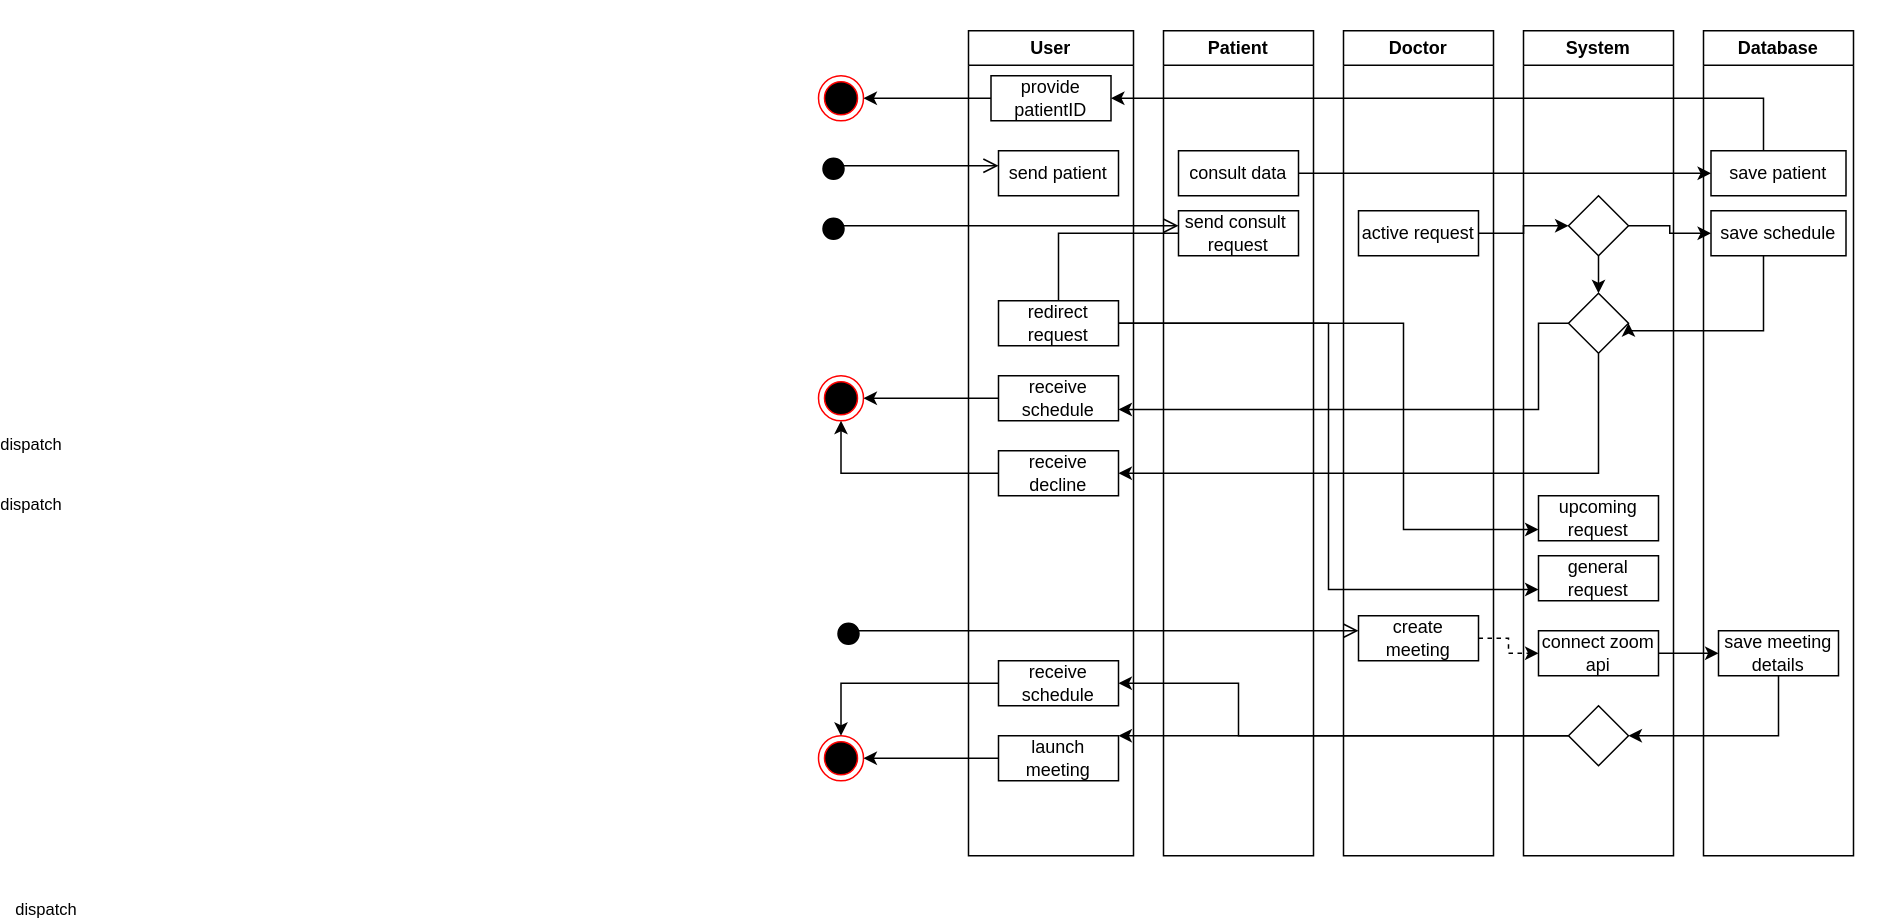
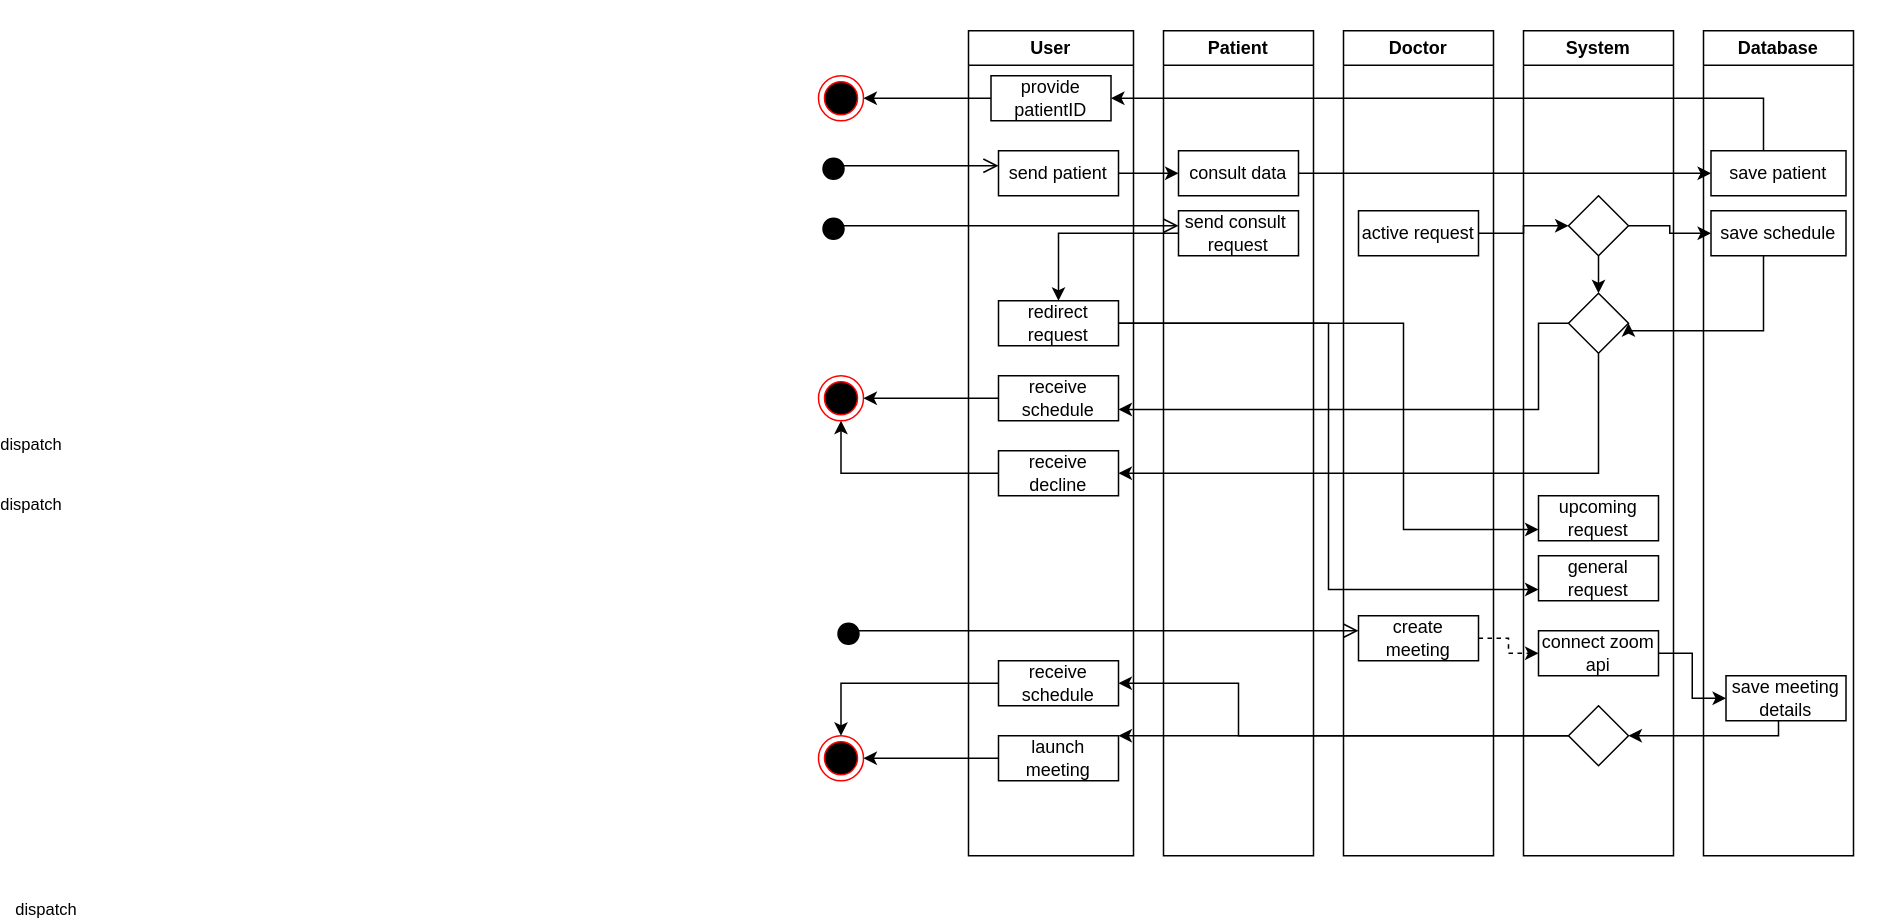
  <mxCell id="0" />
  <mxCell id="1" parent="0" />
  <mxCell id="2" value="User" style="swimlane;whiteSpace=wrap;html=1;" vertex="1" parent="1"><mxGeometry x="120" y="20" width="110" height="550" as="geometry" /></mxCell>
  <mxCell id="3" value="send patient" style="whiteSpace=wrap;html=1;" vertex="1" parent="2"><mxGeometry x="20" y="80" width="80" height="30" as="geometry" /></mxCell>
  <mxCell id="4" value="provide patientID" style="whiteSpace=wrap;html=1;" vertex="1" parent="2"><mxGeometry x="15" y="30" width="80" height="30" as="geometry" /></mxCell>
  <mxCell id="5" value="dispatch" style="html=1;verticalAlign=bottom;startArrow=circle;startFill=1;endArrow=open;startSize=6;endSize=8;edgeStyle=elbowEdgeStyle;elbow=vertical;curved=0;rounded=0;entryX=0;entryY=0.333;entryDx=0;entryDy=0;entryPerimeter=0;" edge="1" parent="2" target="12"><mxGeometry x="-1" y="275" width="80" relative="1" as="geometry"><mxPoint x="-90" y="140" as="sourcePoint" /><mxPoint x="130" y="130" as="targetPoint" /><Array as="points"><mxPoint x="-70" y="130" /></Array><mxPoint x="-260" y="185" as="offset" /></mxGeometry></mxCell>
  <mxCell id="6" value="redirect request" style="whiteSpace=wrap;html=1;" vertex="1" parent="2"><mxGeometry x="20" y="180" width="80" height="30" as="geometry" /></mxCell>
  <mxCell id="7" value="receive schedule" style="whiteSpace=wrap;html=1;" vertex="1" parent="2"><mxGeometry x="20" y="230" width="80" height="30" as="geometry" /></mxCell>
  <mxCell id="8" value="receive decline" style="whiteSpace=wrap;html=1;" vertex="1" parent="2"><mxGeometry x="20" y="280" width="80" height="30" as="geometry" /></mxCell>
  <mxCell id="9" value="receive schedule" style="whiteSpace=wrap;html=1;" vertex="1" parent="2"><mxGeometry x="20" y="420" width="80" height="30" as="geometry" /></mxCell>
  <mxCell id="10" value="launch meeting" style="whiteSpace=wrap;html=1;" vertex="1" parent="2"><mxGeometry x="20" y="470" width="80" height="30" as="geometry" /></mxCell>
  <mxCell id="11" value="Patient" style="swimlane;whiteSpace=wrap;html=1;startSize=23;" vertex="1" parent="1"><mxGeometry x="250" y="20" width="100" height="550" as="geometry" /></mxCell>
  <mxCell id="12" value="send consult&amp;nbsp; request" style="whiteSpace=wrap;html=1;" vertex="1" parent="11"><mxGeometry x="10" y="120" width="80" height="30" as="geometry" /></mxCell>
  <mxCell id="13" value="System" style="swimlane;whiteSpace=wrap;html=1;" vertex="1" parent="1"><mxGeometry x="490" y="20" width="100" height="550" as="geometry" /></mxCell>
  <mxCell id="14" value="" style="edgeStyle=orthogonalEdgeStyle;rounded=0;orthogonalLoop=1;jettySize=auto;html=1;" edge="1" parent="13" source="15" target="16"><mxGeometry relative="1" as="geometry" /></mxCell>
  <mxCell id="15" value="" style="rhombus;whiteSpace=wrap;html=1;" vertex="1" parent="13"><mxGeometry x="30" y="110" width="40" height="40" as="geometry" /></mxCell>
  <mxCell id="16" value="" style="rhombus;whiteSpace=wrap;html=1;" vertex="1" parent="13"><mxGeometry x="30" y="175" width="40" height="40" as="geometry" /></mxCell>
  <mxCell id="17" value="upcoming request" style="whiteSpace=wrap;html=1;" vertex="1" parent="13"><mxGeometry x="10" y="310" width="80" height="30" as="geometry" /></mxCell>
  <mxCell id="18" value="general request" style="whiteSpace=wrap;html=1;" vertex="1" parent="13"><mxGeometry x="10" y="350" width="80" height="30" as="geometry" /></mxCell>
  <mxCell id="19" value="connect zoom api" style="whiteSpace=wrap;html=1;" vertex="1" parent="13"><mxGeometry x="10" y="400" width="80" height="30" as="geometry" /></mxCell>
  <mxCell id="20" value="" style="rhombus;whiteSpace=wrap;html=1;" vertex="1" parent="13"><mxGeometry x="30" y="450" width="40" height="40" as="geometry" /></mxCell>
  <mxCell id="21" value="Doctor" style="swimlane;whiteSpace=wrap;html=1;" vertex="1" parent="1"><mxGeometry x="370" y="20" width="100" height="550" as="geometry" /></mxCell>
  <mxCell id="22" value="active request" style="whiteSpace=wrap;html=1;" vertex="1" parent="21"><mxGeometry x="10" y="120" width="80" height="30" as="geometry" /></mxCell>
  <mxCell id="23" value="create meeting" style="whiteSpace=wrap;html=1;" vertex="1" parent="21"><mxGeometry x="10" y="390" width="80" height="30" as="geometry" /></mxCell>
  <mxCell id="24" value="Database" style="swimlane;whiteSpace=wrap;html=1;" vertex="1" parent="1"><mxGeometry x="610" y="20" width="100" height="550" as="geometry" /></mxCell>
  <mxCell id="25" value="save patient" style="whiteSpace=wrap;html=1;" vertex="1" parent="24"><mxGeometry x="5" y="80" width="90" height="30" as="geometry" /></mxCell>
  <mxCell id="26" value="save schedule" style="whiteSpace=wrap;html=1;" vertex="1" parent="24"><mxGeometry x="5" y="120" width="90" height="30" as="geometry" /></mxCell>
- <mxCell id="27" value="save meeting details" style="whiteSpace=wrap;html=1;" vertex="1" parent="24"><mxGeometry x="10" y="400" width="80" height="30" as="geometry" /></mxCell>
+ <mxCell id="27" value="save meeting details" style="whiteSpace=wrap;html=1;" vertex="1" parent="24"><mxGeometry x="15" y="430" width="80" height="30" as="geometry" /></mxCell>
  <mxCell id="28" value="dispatch" style="html=1;verticalAlign=bottom;startArrow=circle;startFill=1;endArrow=open;startSize=6;endSize=8;edgeStyle=elbowEdgeStyle;elbow=vertical;curved=0;rounded=0;" edge="1" parent="1"><mxGeometry x="-1" y="275" width="80" relative="1" as="geometry"><mxPoint x="30" y="120" as="sourcePoint" /><mxPoint x="140" y="110" as="targetPoint" /><Array as="points"><mxPoint x="50" y="110" /></Array><mxPoint x="-260" y="185" as="offset" /></mxGeometry></mxCell>
  <mxCell id="29" value="dispatch" style="html=1;verticalAlign=bottom;startArrow=circle;startFill=1;endArrow=open;startSize=6;endSize=8;edgeStyle=elbowEdgeStyle;elbow=vertical;curved=0;rounded=0;" edge="1" parent="1"><mxGeometry x="-1" y="275" width="80" relative="1" as="geometry"><mxPoint x="40" y="430" as="sourcePoint" /><mxPoint x="380" y="420" as="targetPoint" /><Array as="points"><mxPoint x="60" y="420" /></Array><mxPoint x="-260" y="185" as="offset" /></mxGeometry></mxCell>
  <mxCell id="30" style="edgeStyle=orthogonalEdgeStyle;rounded=0;orthogonalLoop=1;jettySize=auto;html=1;entryX=0;entryY=0.5;entryDx=0;entryDy=0;" edge="1" parent="1" source="31" target="25"><mxGeometry relative="1" as="geometry" /></mxCell>
  <mxCell id="31" value="consult data" style="whiteSpace=wrap;html=1;" vertex="1" parent="1"><mxGeometry x="260" y="100" width="80" height="30" as="geometry" /></mxCell>
+ <mxCell id="32" value="" style="edgeStyle=orthogonalEdgeStyle;rounded=0;orthogonalLoop=1;jettySize=auto;html=1;" edge="1" parent="1" source="3" target="31"><mxGeometry relative="1" as="geometry" /></mxCell>
  <mxCell id="33" style="edgeStyle=orthogonalEdgeStyle;rounded=0;orthogonalLoop=1;jettySize=auto;html=1;entryX=1;entryY=0.5;entryDx=0;entryDy=0;" edge="1" parent="1" source="25" target="4"><mxGeometry relative="1" as="geometry"><Array as="points"><mxPoint x="650" y="65" /></Array></mxGeometry></mxCell>
  <mxCell id="34" value="" style="ellipse;html=1;shape=endState;fillColor=#000000;strokeColor=#ff0000;" vertex="1" parent="1"><mxGeometry x="20" y="50" width="30" height="30" as="geometry" /></mxCell>
  <mxCell id="35" value="" style="ellipse;html=1;shape=endState;fillColor=#000000;strokeColor=#ff0000;" vertex="1" parent="1"><mxGeometry x="20" y="250" width="30" height="30" as="geometry" /></mxCell>
  <mxCell id="36" value="" style="ellipse;html=1;shape=endState;fillColor=#000000;strokeColor=#ff0000;" vertex="1" parent="1"><mxGeometry x="20" y="490" width="30" height="30" as="geometry" /></mxCell>
  <mxCell id="37" style="edgeStyle=orthogonalEdgeStyle;rounded=0;orthogonalLoop=1;jettySize=auto;html=1;entryX=1;entryY=0.5;entryDx=0;entryDy=0;" edge="1" parent="1" source="4" target="34"><mxGeometry relative="1" as="geometry"><mxPoint x="80" y="65" as="targetPoint" /><Array as="points" /></mxGeometry></mxCell>
- <mxCell id="38" style="edgeStyle=orthogonalEdgeStyle;rounded=0;orthogonalLoop=1;jettySize=auto;html=1;entryX=0.5;entryY=0;entryDx=0;entryDy=0;endArrow=none;" edge="1" parent="1" source="12" target="6"><mxGeometry relative="1" as="geometry" /></mxCell>
+ <mxCell id="38" style="edgeStyle=orthogonalEdgeStyle;rounded=0;orthogonalLoop=1;jettySize=auto;html=1;entryX=0.5;entryY=0;entryDx=0;entryDy=0;" edge="1" parent="1" source="12" target="6"><mxGeometry relative="1" as="geometry" /></mxCell>
  <mxCell id="39" value="" style="edgeStyle=orthogonalEdgeStyle;rounded=0;orthogonalLoop=1;jettySize=auto;html=1;" edge="1" parent="1" source="22" target="15"><mxGeometry relative="1" as="geometry" /></mxCell>
  <mxCell id="40" value="" style="edgeStyle=orthogonalEdgeStyle;rounded=0;orthogonalLoop=1;jettySize=auto;html=1;" edge="1" parent="1" source="15" target="26"><mxGeometry relative="1" as="geometry" /></mxCell>
  <mxCell id="41" style="edgeStyle=orthogonalEdgeStyle;rounded=0;orthogonalLoop=1;jettySize=auto;html=1;entryX=1;entryY=0.5;entryDx=0;entryDy=0;" edge="1" parent="1" source="26" target="16"><mxGeometry relative="1" as="geometry"><Array as="points"><mxPoint x="650" y="220" /><mxPoint x="560" y="220" /></Array></mxGeometry></mxCell>
  <mxCell id="42" style="edgeStyle=orthogonalEdgeStyle;rounded=0;orthogonalLoop=1;jettySize=auto;html=1;entryX=1;entryY=0.75;entryDx=0;entryDy=0;" edge="1" parent="1" source="16" target="7"><mxGeometry relative="1" as="geometry"><Array as="points"><mxPoint x="500" y="215" /><mxPoint x="500" y="273" /></Array></mxGeometry></mxCell>
  <mxCell id="43" style="edgeStyle=orthogonalEdgeStyle;rounded=0;orthogonalLoop=1;jettySize=auto;html=1;entryX=1;entryY=0.5;entryDx=0;entryDy=0;" edge="1" parent="1" source="16" target="8"><mxGeometry relative="1" as="geometry"><Array as="points"><mxPoint x="540" y="315" /></Array></mxGeometry></mxCell>
  <mxCell id="44" style="edgeStyle=orthogonalEdgeStyle;rounded=0;orthogonalLoop=1;jettySize=auto;html=1;entryX=0;entryY=0.75;entryDx=0;entryDy=0;" edge="1" parent="1" source="6" target="17"><mxGeometry relative="1" as="geometry"><Array as="points"><mxPoint x="410" y="215" /><mxPoint x="410" y="353" /></Array></mxGeometry></mxCell>
  <mxCell id="45" style="edgeStyle=orthogonalEdgeStyle;rounded=0;orthogonalLoop=1;jettySize=auto;html=1;entryX=0;entryY=0.75;entryDx=0;entryDy=0;" edge="1" parent="1" source="6" target="18"><mxGeometry relative="1" as="geometry" /></mxCell>
  <mxCell id="46" value="" style="edgeStyle=orthogonalEdgeStyle;rounded=0;orthogonalLoop=1;jettySize=auto;html=1;" edge="1" parent="1" source="7" target="35"><mxGeometry relative="1" as="geometry" /></mxCell>
  <mxCell id="47" style="edgeStyle=orthogonalEdgeStyle;rounded=0;orthogonalLoop=1;jettySize=auto;html=1;entryX=0.5;entryY=1;entryDx=0;entryDy=0;" edge="1" parent="1" source="8" target="35"><mxGeometry relative="1" as="geometry" /></mxCell>
  <mxCell id="48" value="" style="edgeStyle=orthogonalEdgeStyle;rounded=0;orthogonalLoop=1;jettySize=auto;html=1;dashed=1;" edge="1" parent="1" source="23" target="19"><mxGeometry relative="1" as="geometry" /></mxCell>
  <mxCell id="49" value="" style="edgeStyle=orthogonalEdgeStyle;rounded=0;orthogonalLoop=1;jettySize=auto;html=1;" edge="1" parent="1" source="19" target="27"><mxGeometry relative="1" as="geometry" /></mxCell>
  <mxCell id="50" style="edgeStyle=orthogonalEdgeStyle;rounded=0;orthogonalLoop=1;jettySize=auto;html=1;entryX=1;entryY=0.5;entryDx=0;entryDy=0;" edge="1" parent="1" source="27" target="20"><mxGeometry relative="1" as="geometry"><Array as="points"><mxPoint x="660" y="490" /></Array></mxGeometry></mxCell>
  <mxCell id="51" style="edgeStyle=orthogonalEdgeStyle;rounded=0;orthogonalLoop=1;jettySize=auto;html=1;" edge="1" parent="1" source="20" target="9"><mxGeometry relative="1" as="geometry"><Array as="points"><mxPoint x="300" y="490" /><mxPoint x="300" y="455" /></Array></mxGeometry></mxCell>
  <mxCell id="52" style="edgeStyle=orthogonalEdgeStyle;rounded=0;orthogonalLoop=1;jettySize=auto;html=1;" edge="1" parent="1" source="20" target="10"><mxGeometry relative="1" as="geometry"><Array as="points"><mxPoint x="410" y="490" /><mxPoint x="410" y="490" /></Array></mxGeometry></mxCell>
  <mxCell id="53" style="edgeStyle=orthogonalEdgeStyle;rounded=0;orthogonalLoop=1;jettySize=auto;html=1;entryX=0.5;entryY=0;entryDx=0;entryDy=0;" edge="1" parent="1" source="9" target="36"><mxGeometry relative="1" as="geometry" /></mxCell>
  <mxCell id="54" style="edgeStyle=orthogonalEdgeStyle;rounded=0;orthogonalLoop=1;jettySize=auto;html=1;entryX=1;entryY=0.5;entryDx=0;entryDy=0;" edge="1" parent="1" source="10" target="36"><mxGeometry relative="1" as="geometry" /></mxCell>
